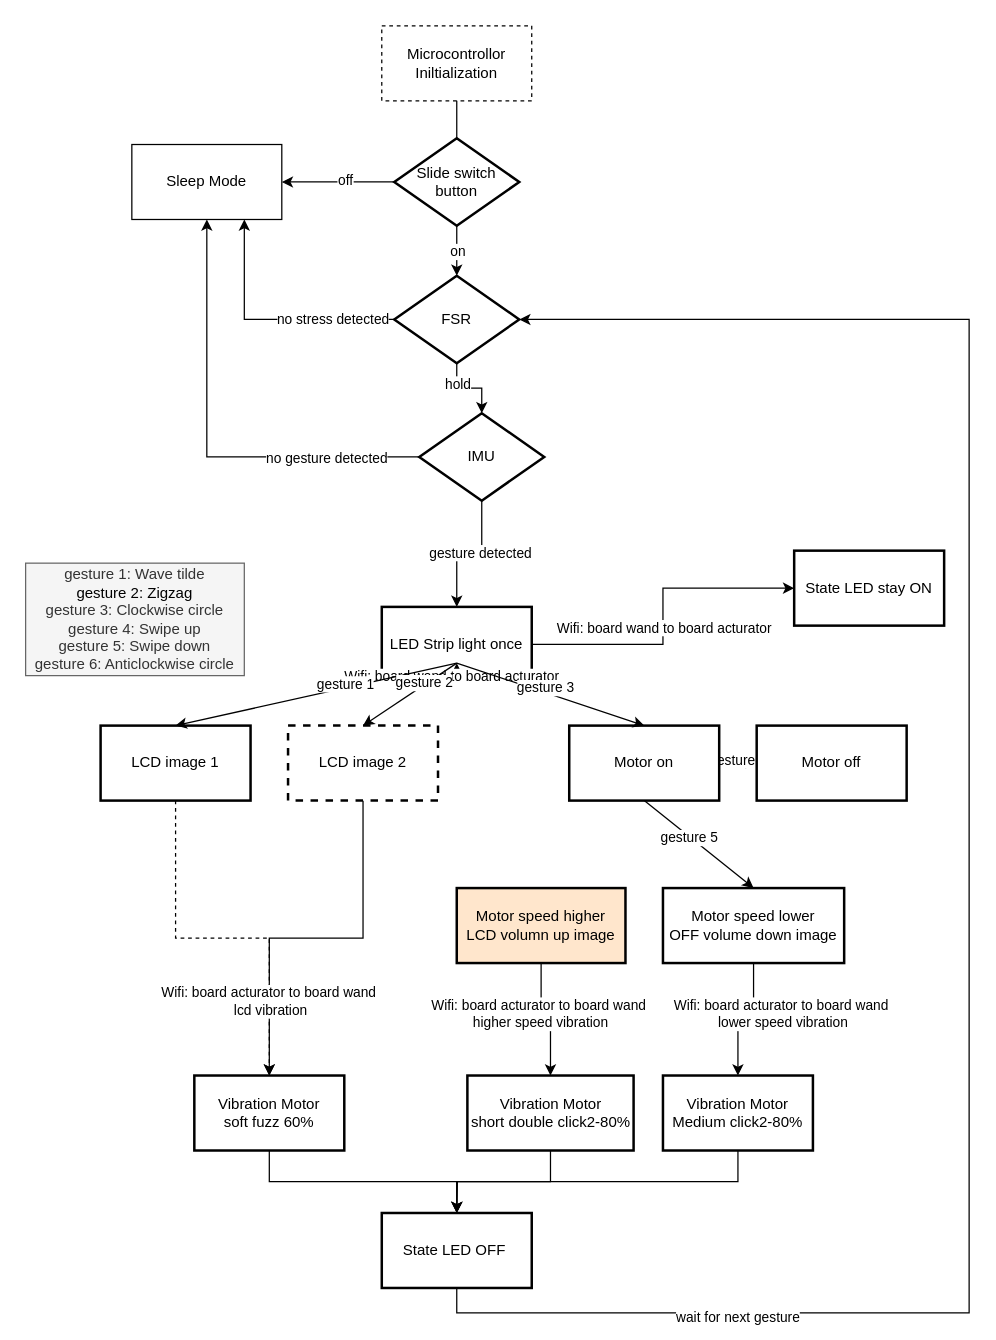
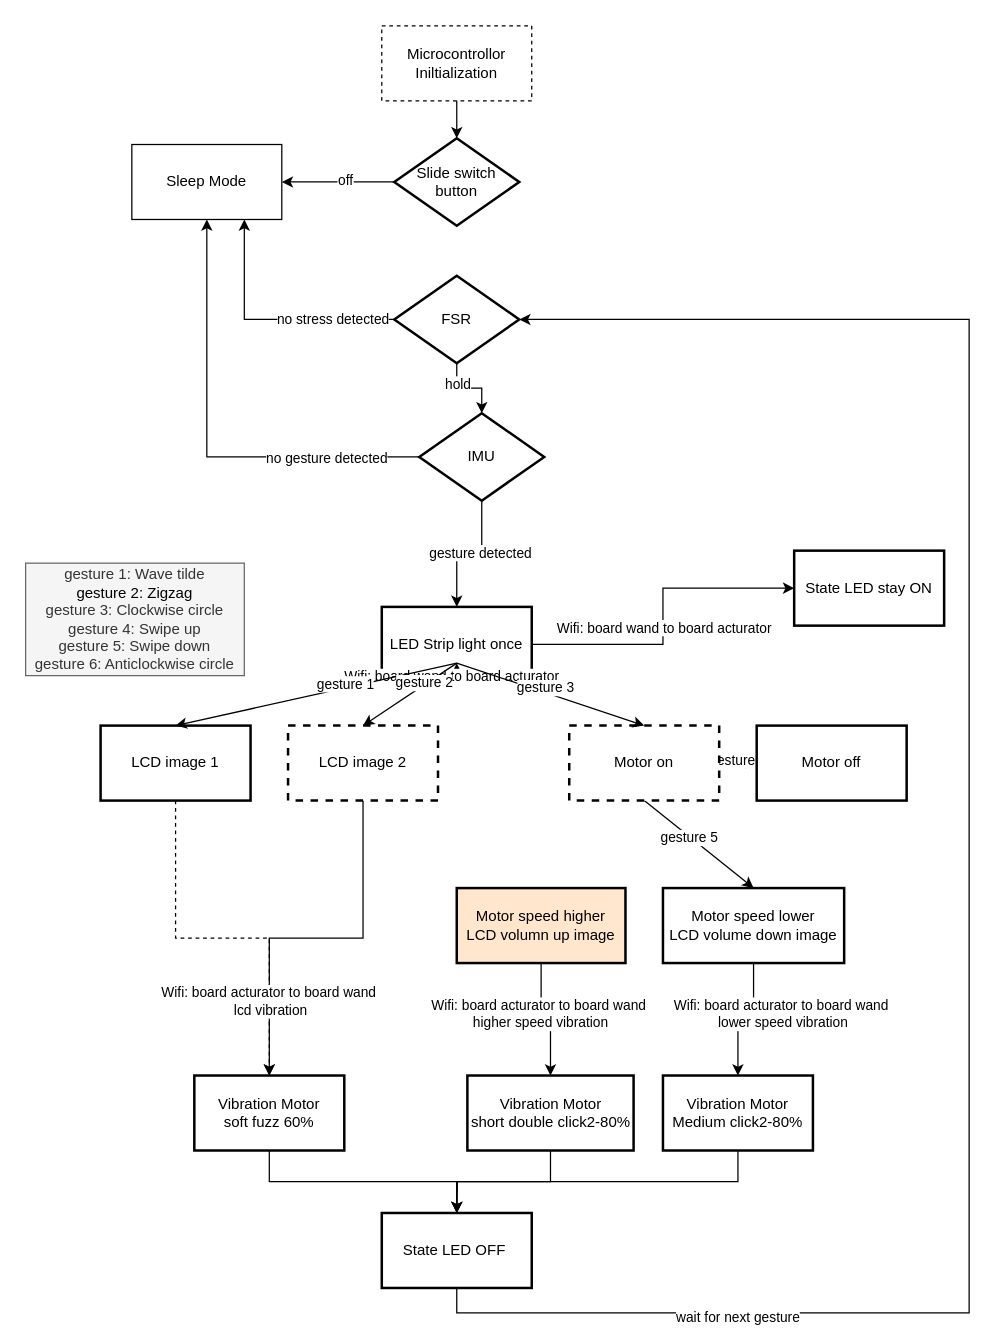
  <mxCell id="0" />
  <mxCell id="1" parent="0" />
  <mxCell id="2" value="Microcontrollor Iniltialization" style="rounded=0;whiteSpace=wrap;html=1;dashed=1;" parent="1" vertex="1"><mxGeometry x="305" y="20" width="120" height="60" as="geometry" /></mxCell>
- <mxCell id="3" value="" style="edgeStyle=orthogonalEdgeStyle;rounded=0;orthogonalLoop=1;jettySize=auto;html=1;entryX=0.5;entryY=0;entryDx=0;entryDy=0;entryPerimeter=0;" parent="1" source="7" edge="1" target="14"><mxGeometry relative="1" as="geometry"><mxPoint x="365" y="210" as="targetPoint" /></mxGeometry></mxCell>
- <mxCell id="4" value="on" style="edgeLabel;html=1;align=center;verticalAlign=middle;resizable=0;points=[];" parent="3" vertex="1" connectable="0"><mxGeometry x="0.256" relative="1" as="geometry"><mxPoint y="-5" as="offset" /></mxGeometry></mxCell>
  <mxCell id="5" value="" style="edgeStyle=orthogonalEdgeStyle;rounded=0;orthogonalLoop=1;jettySize=auto;html=1;" parent="1" source="7" edge="1"><mxGeometry relative="1" as="geometry"><mxPoint x="225" y="145" as="targetPoint" /></mxGeometry></mxCell>
  <mxCell id="6" value="off" style="edgeLabel;html=1;align=center;verticalAlign=middle;resizable=0;points=[];" parent="5" vertex="1" connectable="0"><mxGeometry x="-0.103" y="-2" relative="1" as="geometry"><mxPoint x="1" as="offset" /></mxGeometry></mxCell>
  <mxCell id="7" value="Slide switch button" style="strokeWidth=2;html=1;shape=mxgraph.flowchart.decision;whiteSpace=wrap;" parent="1" vertex="1"><mxGeometry x="315" y="110" width="100" height="70" as="geometry" /></mxCell>
- <mxCell id="8" style="edgeStyle=orthogonalEdgeStyle;rounded=0;orthogonalLoop=1;jettySize=auto;html=1;exitX=0.5;exitY=1;exitDx=0;exitDy=0;entryX=0.5;entryY=0;entryDx=0;entryDy=0;entryPerimeter=0;endArrow=none;" parent="1" source="2" target="7" edge="1"><mxGeometry relative="1" as="geometry" /></mxCell>
+ <mxCell id="8" style="edgeStyle=orthogonalEdgeStyle;rounded=0;orthogonalLoop=1;jettySize=auto;html=1;exitX=0.5;exitY=1;exitDx=0;exitDy=0;entryX=0.5;entryY=0;entryDx=0;entryDy=0;entryPerimeter=0;" parent="1" source="2" target="7" edge="1"><mxGeometry relative="1" as="geometry" /></mxCell>
  <mxCell id="9" value="Sleep Mode" style="rounded=0;whiteSpace=wrap;html=1;" parent="1" vertex="1"><mxGeometry x="105" y="115" width="120" height="60" as="geometry" /></mxCell>
  <mxCell id="10" value="" style="edgeStyle=orthogonalEdgeStyle;rounded=0;orthogonalLoop=1;jettySize=auto;html=1;entryX=0.5;entryY=0;entryDx=0;entryDy=0;entryPerimeter=0;" parent="1" source="14" target="19" edge="1"><mxGeometry relative="1" as="geometry"><mxPoint x="365" y="375" as="targetPoint" /></mxGeometry></mxCell>
  <mxCell id="11" value="hold" style="edgeLabel;html=1;align=center;verticalAlign=middle;resizable=0;points=[];" parent="10" vertex="1" connectable="0"><mxGeometry x="-0.482" relative="1" as="geometry"><mxPoint as="offset" /></mxGeometry></mxCell>
  <mxCell id="12" style="edgeStyle=orthogonalEdgeStyle;rounded=0;orthogonalLoop=1;jettySize=auto;html=1;exitX=0;exitY=0.5;exitDx=0;exitDy=0;exitPerimeter=0;entryX=0.75;entryY=1;entryDx=0;entryDy=0;" parent="1" source="14" target="9" edge="1"><mxGeometry relative="1" as="geometry" /></mxCell>
  <mxCell id="13" value="no stress detected" style="edgeLabel;html=1;align=center;verticalAlign=middle;resizable=0;points=[];" parent="12" vertex="1" connectable="0"><mxGeometry x="-0.504" y="-1" relative="1" as="geometry"><mxPoint as="offset" /></mxGeometry></mxCell>
  <mxCell id="14" value="FSR" style="strokeWidth=2;html=1;shape=mxgraph.flowchart.decision;whiteSpace=wrap;" parent="1" vertex="1"><mxGeometry x="315" y="220" width="100" height="70" as="geometry" /></mxCell>
  <mxCell id="15" value="" style="edgeStyle=orthogonalEdgeStyle;rounded=0;orthogonalLoop=1;jettySize=auto;html=1;" parent="1" source="19" target="22" edge="1"><mxGeometry relative="1" as="geometry" /></mxCell>
  <mxCell id="16" value="gesture detected" style="edgeLabel;html=1;align=center;verticalAlign=middle;resizable=0;points=[];" parent="15" vertex="1" connectable="0"><mxGeometry x="-0.224" y="-2" relative="1" as="geometry"><mxPoint as="offset" /></mxGeometry></mxCell>
  <mxCell id="17" style="edgeStyle=orthogonalEdgeStyle;rounded=0;orthogonalLoop=1;jettySize=auto;html=1;exitX=0;exitY=0.5;exitDx=0;exitDy=0;exitPerimeter=0;entryX=0.5;entryY=1;entryDx=0;entryDy=0;" parent="1" source="19" target="9" edge="1"><mxGeometry relative="1" as="geometry" /></mxCell>
  <mxCell id="18" value="no gesture detected" style="edgeLabel;html=1;align=center;verticalAlign=middle;resizable=0;points=[];" parent="17" vertex="1" connectable="0"><mxGeometry x="-0.585" relative="1" as="geometry"><mxPoint as="offset" /></mxGeometry></mxCell>
  <mxCell id="19" value="IMU" style="strokeWidth=2;html=1;shape=mxgraph.flowchart.decision;whiteSpace=wrap;" parent="1" vertex="1"><mxGeometry x="335" y="330" width="100" height="70" as="geometry" /></mxCell>
  <mxCell id="20" style="edgeStyle=orthogonalEdgeStyle;rounded=0;orthogonalLoop=1;jettySize=auto;html=1;exitX=1;exitY=0.5;exitDx=0;exitDy=0;entryX=0;entryY=0.5;entryDx=0;entryDy=0;" edge="1" parent="1" source="22" target="58"><mxGeometry relative="1" as="geometry" /></mxCell>
  <mxCell id="21" value="Wifi: board wand&amp;nbsp;to board acturator&amp;nbsp;&amp;nbsp;" style="edgeLabel;html=1;align=center;verticalAlign=middle;resizable=0;points=[];" vertex="1" connectable="0" parent="20"><mxGeometry x="-0.067" y="-3" relative="1" as="geometry"><mxPoint as="offset" /></mxGeometry></mxCell>
  <mxCell id="22" value="LED Strip light once" style="whiteSpace=wrap;html=1;strokeWidth=2;" parent="1" vertex="1"><mxGeometry x="305" y="485" width="120" height="60" as="geometry" /></mxCell>
  <mxCell id="23" style="edgeStyle=orthogonalEdgeStyle;rounded=0;orthogonalLoop=1;jettySize=auto;html=1;exitX=0.5;exitY=1;exitDx=0;exitDy=0;entryX=0.5;entryY=0;entryDx=0;entryDy=0;dashed=1;" parent="1" source="24" target="43" edge="1"><mxGeometry relative="1" as="geometry" /></mxCell>
  <mxCell id="24" value="LCD image 1" style="whiteSpace=wrap;html=1;strokeWidth=2;" parent="1" vertex="1"><mxGeometry x="80" y="580" width="120" height="60" as="geometry" /></mxCell>
  <mxCell id="25" style="edgeStyle=orthogonalEdgeStyle;rounded=0;orthogonalLoop=1;jettySize=auto;html=1;exitX=0.5;exitY=1;exitDx=0;exitDy=0;entryX=0.5;entryY=0;entryDx=0;entryDy=0;" parent="1" source="27" target="45" edge="1"><mxGeometry relative="1" as="geometry" /></mxCell>
  <mxCell id="26" value="Wifi: board acturator to board wand&amp;nbsp;&lt;div&gt;higher speed vibration&lt;/div&gt;" style="edgeLabel;html=1;align=center;verticalAlign=middle;resizable=0;points=[];" parent="25" vertex="1" connectable="0"><mxGeometry x="-0.048" y="1" relative="1" as="geometry"><mxPoint x="-2" y="-4" as="offset" /></mxGeometry></mxCell>
  <mxCell id="27" value="Motor speed higher&lt;div&gt;LCD volumn up image&lt;/div&gt;" style="whiteSpace=wrap;html=1;strokeWidth=2;fillColor=#ffe6cc;" parent="1" vertex="1"><mxGeometry x="365" y="710" width="135" height="60" as="geometry" /></mxCell>
  <mxCell id="28" style="edgeStyle=orthogonalEdgeStyle;rounded=0;orthogonalLoop=1;jettySize=auto;html=1;exitX=0.5;exitY=1;exitDx=0;exitDy=0;entryX=0.5;entryY=0;entryDx=0;entryDy=0;" parent="1" source="30" target="47" edge="1"><mxGeometry relative="1" as="geometry" /></mxCell>
  <mxCell id="29" value="Wifi: board acturator to board wand&amp;nbsp;&lt;br&gt;&lt;div&gt;lower speed vibration&lt;/div&gt;" style="edgeLabel;html=1;align=center;verticalAlign=middle;resizable=0;points=[];" parent="28" vertex="1" connectable="0"><mxGeometry x="-0.079" y="-5" relative="1" as="geometry"><mxPoint x="25" as="offset" /></mxGeometry></mxCell>
- <mxCell id="30" value="Motor speed lower&lt;div&gt;OFF volume down image&lt;/div&gt;" style="whiteSpace=wrap;html=1;strokeWidth=2;" parent="1" vertex="1"><mxGeometry x="530" y="710" width="145" height="60" as="geometry" /></mxCell>
+ <mxCell id="30" value="Motor speed lower&lt;div&gt;LCD volume down image&lt;/div&gt;" style="whiteSpace=wrap;html=1;strokeWidth=2;" parent="1" vertex="1"><mxGeometry x="530" y="710" width="145" height="60" as="geometry" /></mxCell>
  <mxCell id="31" style="edgeStyle=orthogonalEdgeStyle;rounded=0;orthogonalLoop=1;jettySize=auto;html=1;exitX=0.5;exitY=1;exitDx=0;exitDy=0;entryX=0.5;entryY=0;entryDx=0;entryDy=0;" parent="1" source="33" target="43" edge="1"><mxGeometry relative="1" as="geometry" /></mxCell>
  <mxCell id="32" value="Wifi: board acturator to board wand&amp;nbsp;&lt;div&gt;lcd vibration&lt;/div&gt;" style="edgeLabel;html=1;align=center;verticalAlign=middle;resizable=0;points=[];" parent="31" vertex="1" connectable="0"><mxGeometry x="0.399" y="-5" relative="1" as="geometry"><mxPoint x="5" y="29" as="offset" /></mxGeometry></mxCell>
  <mxCell id="33" value="LCD image 2" style="whiteSpace=wrap;html=1;strokeWidth=2;dashed=1;" parent="1" vertex="1"><mxGeometry x="230" y="580" width="120" height="60" as="geometry" /></mxCell>
  <mxCell id="34" value="" style="endArrow=classic;html=1;rounded=0;exitX=0.5;exitY=1;exitDx=0;exitDy=0;" parent="1" source="22" edge="1"><mxGeometry width="50" height="50" relative="1" as="geometry"><mxPoint x="405" y="470" as="sourcePoint" /><mxPoint x="365" y="530" as="targetPoint" /></mxGeometry></mxCell>
  <mxCell id="35" value="Wifi: board wand&amp;nbsp;to board acturator&amp;nbsp;&amp;nbsp;" style="edgeLabel;html=1;align=center;verticalAlign=middle;resizable=0;points=[];" vertex="1" connectable="0" parent="34"><mxGeometry x="-0.378" y="2" relative="1" as="geometry"><mxPoint as="offset" /></mxGeometry></mxCell>
  <mxCell id="36" value="" style="endArrow=classic;html=1;rounded=0;entryX=0.5;entryY=0;entryDx=0;entryDy=0;" parent="1" target="24" edge="1"><mxGeometry width="50" height="50" relative="1" as="geometry"><mxPoint x="365" y="530" as="sourcePoint" /><mxPoint x="455" y="420" as="targetPoint" /></mxGeometry></mxCell>
  <mxCell id="37" value="gesture 1" style="edgeLabel;html=1;align=center;verticalAlign=middle;resizable=0;points=[];" parent="36" vertex="1" connectable="0"><mxGeometry x="-0.208" y="-3" relative="1" as="geometry"><mxPoint as="offset" /></mxGeometry></mxCell>
  <mxCell id="38" value="" style="endArrow=classic;html=1;rounded=0;entryX=0.5;entryY=0;entryDx=0;entryDy=0;" parent="1" target="33" edge="1"><mxGeometry width="50" height="50" relative="1" as="geometry"><mxPoint x="365" y="530" as="sourcePoint" /><mxPoint x="455" y="420" as="targetPoint" /></mxGeometry></mxCell>
  <mxCell id="39" value="gesture 2" style="edgeLabel;html=1;align=center;verticalAlign=middle;resizable=0;points=[];" parent="38" vertex="1" connectable="0"><mxGeometry x="-0.311" y="-2" relative="1" as="geometry"><mxPoint as="offset" /></mxGeometry></mxCell>
  <mxCell id="40" value="" style="endArrow=classic;html=1;rounded=0;entryX=0.5;entryY=0;entryDx=0;entryDy=0;exitX=0.5;exitY=1;exitDx=0;exitDy=0;" parent="1" source="54" target="30" edge="1"><mxGeometry width="50" height="50" relative="1" as="geometry"><mxPoint x="365" y="530" as="sourcePoint" /><mxPoint x="455" y="420" as="targetPoint" /></mxGeometry></mxCell>
  <mxCell id="41" value="gesture 5" style="edgeLabel;html=1;align=center;verticalAlign=middle;resizable=0;points=[];" parent="40" vertex="1" connectable="0"><mxGeometry x="-0.171" y="-1" relative="1" as="geometry"><mxPoint as="offset" /></mxGeometry></mxCell>
  <mxCell id="42" style="edgeStyle=orthogonalEdgeStyle;rounded=0;orthogonalLoop=1;jettySize=auto;html=1;exitX=0.5;exitY=1;exitDx=0;exitDy=0;entryX=0.5;entryY=0;entryDx=0;entryDy=0;" parent="1" source="43" target="48" edge="1"><mxGeometry relative="1" as="geometry" /></mxCell>
  <mxCell id="43" value="Vibration Motor&lt;div&gt;soft fuzz 60%&lt;/div&gt;" style="whiteSpace=wrap;html=1;strokeWidth=2;" parent="1" vertex="1"><mxGeometry x="155" y="860" width="120" height="60" as="geometry" /></mxCell>
  <mxCell id="44" style="edgeStyle=orthogonalEdgeStyle;rounded=0;orthogonalLoop=1;jettySize=auto;html=1;exitX=0.5;exitY=1;exitDx=0;exitDy=0;" parent="1" source="45" edge="1"><mxGeometry relative="1" as="geometry"><mxPoint x="365" y="970" as="targetPoint" /></mxGeometry></mxCell>
  <mxCell id="45" value="Vibration Motor&lt;div&gt;short double click2-80%&lt;/div&gt;" style="whiteSpace=wrap;html=1;strokeWidth=2;" parent="1" vertex="1"><mxGeometry x="373.5" y="860" width="133" height="60" as="geometry" /></mxCell>
  <mxCell id="46" style="edgeStyle=orthogonalEdgeStyle;rounded=0;orthogonalLoop=1;jettySize=auto;html=1;exitX=0.5;exitY=1;exitDx=0;exitDy=0;entryX=0.5;entryY=0;entryDx=0;entryDy=0;" parent="1" source="47" target="48" edge="1"><mxGeometry relative="1" as="geometry" /></mxCell>
  <mxCell id="47" value="Vibration Motor&lt;div&gt;Medium click2-80%&lt;/div&gt;" style="whiteSpace=wrap;html=1;strokeWidth=2;" parent="1" vertex="1"><mxGeometry x="530" y="860" width="120" height="60" as="geometry" /></mxCell>
  <mxCell id="48" value="&lt;div&gt;State LED OFF&amp;nbsp;&lt;/div&gt;" style="whiteSpace=wrap;html=1;strokeWidth=2;" parent="1" vertex="1"><mxGeometry x="305" y="970" width="120" height="60" as="geometry" /></mxCell>
  <mxCell id="49" style="edgeStyle=orthogonalEdgeStyle;rounded=0;orthogonalLoop=1;jettySize=auto;html=1;exitX=0.5;exitY=1;exitDx=0;exitDy=0;entryX=1;entryY=0.5;entryDx=0;entryDy=0;entryPerimeter=0;" parent="1" source="48" target="14" edge="1"><mxGeometry relative="1" as="geometry"><Array as="points"><mxPoint x="365" y="1050" /><mxPoint x="775" y="1050" /><mxPoint x="775" y="255" /></Array></mxGeometry></mxCell>
  <mxCell id="50" value="wait for next gesture" style="edgeLabel;html=1;align=center;verticalAlign=middle;resizable=0;points=[];" parent="49" vertex="1" connectable="0"><mxGeometry x="-0.692" y="-3" relative="1" as="geometry"><mxPoint as="offset" /></mxGeometry></mxCell>
  <mxCell id="51" value="gesture 1: Wave tilde&lt;div&gt;&lt;div&gt;&lt;span style=&quot;background-color: transparent; color: light-dark(rgb(0, 0, 0), rgb(255, 255, 255));&quot;&gt;gesture 2: Zigzag&lt;/span&gt;&lt;/div&gt;&lt;div&gt;gesture 3: Clockwise circle&lt;/div&gt;&lt;div&gt;gesture 4: Swipe up&lt;/div&gt;&lt;div&gt;gesture 5: Swipe down&lt;/div&gt;&lt;div&gt;gesture 6: Anticlockwise circle&lt;/div&gt;&lt;/div&gt;" style="text;html=1;align=center;verticalAlign=middle;whiteSpace=wrap;rounded=0;fillColor=#f5f5f5;fontColor=#333333;strokeColor=#666666;" parent="1" vertex="1"><mxGeometry x="20" y="450" width="175" height="90" as="geometry" /></mxCell>
  <mxCell id="52" style="edgeStyle=orthogonalEdgeStyle;rounded=0;orthogonalLoop=1;jettySize=auto;html=1;exitX=1;exitY=0.5;exitDx=0;exitDy=0;entryX=0;entryY=0.5;entryDx=0;entryDy=0;" parent="1" source="54" target="57" edge="1"><mxGeometry relative="1" as="geometry" /></mxCell>
  <mxCell id="53" value="gesture 6" style="edgeLabel;html=1;align=center;verticalAlign=middle;resizable=0;points=[];" parent="52" vertex="1" connectable="0"><mxGeometry x="-0.043" y="3" relative="1" as="geometry"><mxPoint as="offset" /></mxGeometry></mxCell>
- <mxCell id="54" value="Motor on" style="whiteSpace=wrap;html=1;strokeWidth=2;" parent="1" vertex="1"><mxGeometry x="455" y="580" width="120" height="60" as="geometry" /></mxCell>
+ <mxCell id="54" value="Motor on" style="whiteSpace=wrap;html=1;strokeWidth=2;dashed=1;" parent="1" vertex="1"><mxGeometry x="455" y="580" width="120" height="60" as="geometry" /></mxCell>
  <mxCell id="55" value="" style="endArrow=classic;html=1;rounded=0;entryX=0.5;entryY=0;entryDx=0;entryDy=0;" parent="1" target="54" edge="1"><mxGeometry width="50" height="50" relative="1" as="geometry"><mxPoint x="365" y="530" as="sourcePoint" /><mxPoint x="375" y="560" as="targetPoint" /></mxGeometry></mxCell>
  <mxCell id="56" value="gesture 3" style="edgeLabel;html=1;align=center;verticalAlign=middle;resizable=0;points=[];" parent="55" vertex="1" connectable="0"><mxGeometry x="0.076" y="-2" relative="1" as="geometry"><mxPoint x="-10" y="-9" as="offset" /></mxGeometry></mxCell>
  <mxCell id="57" value="Motor off" style="whiteSpace=wrap;html=1;strokeWidth=2;" parent="1" vertex="1"><mxGeometry x="605" y="580" width="120" height="60" as="geometry" /></mxCell>
  <mxCell id="58" value="State LED stay ON" style="rounded=0;whiteSpace=wrap;html=1;strokeWidth=2;" vertex="1" parent="1"><mxGeometry x="635" y="440" width="120" height="60" as="geometry" /></mxCell>
